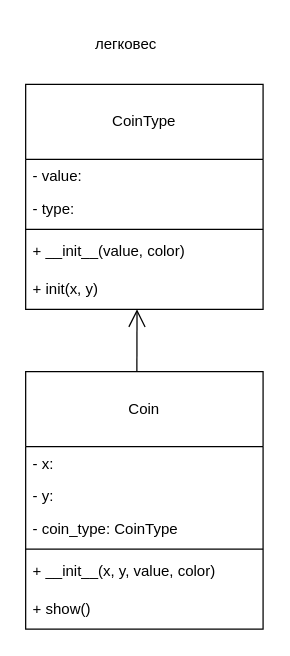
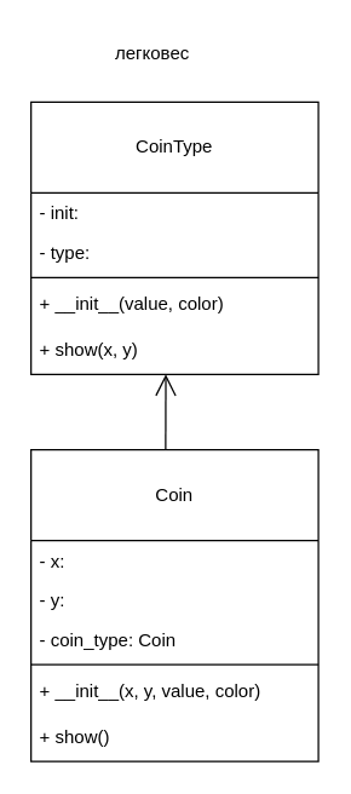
  <mxCell id="0" />
  <mxCell id="1" parent="0" />
  <mxCell id="2" value="CoinType" style="swimlane;fontStyle=0;childLayout=stackLayout;horizontal=1;startSize=60;fillColor=none;horizontalStack=0;resizeParent=1;resizeParentMax=0;resizeLast=0;collapsible=1;marginBottom=0;whiteSpace=wrap;html=1;" vertex="1" parent="1"><mxGeometry x="20" y="67" width="190" height="180" as="geometry" /></mxCell>
- <mxCell id="3" value="&lt;div&gt;- value:&lt;/div&gt;&lt;div&gt;&lt;br&gt;&lt;/div&gt;" style="text;strokeColor=none;fillColor=none;align=left;verticalAlign=top;spacingLeft=4;spacingRight=4;overflow=hidden;rotatable=0;points=[[0,0.5],[1,0.5]];portConstraint=eastwest;whiteSpace=wrap;html=1;" vertex="1" parent="2"><mxGeometry y="60" width="190" height="26" as="geometry" /></mxCell>
+ <mxCell id="3" value="&lt;div&gt;- init:&lt;/div&gt;&lt;div&gt;&lt;br&gt;&lt;/div&gt;" style="text;strokeColor=none;fillColor=none;align=left;verticalAlign=top;spacingLeft=4;spacingRight=4;overflow=hidden;rotatable=0;points=[[0,0.5],[1,0.5]];portConstraint=eastwest;whiteSpace=wrap;html=1;" vertex="1" parent="2"><mxGeometry y="60" width="190" height="26" as="geometry" /></mxCell>
  <mxCell id="4" value="- type:" style="text;strokeColor=none;fillColor=none;align=left;verticalAlign=top;spacingLeft=4;spacingRight=4;overflow=hidden;rotatable=0;points=[[0,0.5],[1,0.5]];portConstraint=eastwest;whiteSpace=wrap;html=1;" vertex="1" parent="2"><mxGeometry y="86" width="190" height="26" as="geometry" /></mxCell>
  <mxCell id="5" value="" style="line;strokeWidth=1;fillColor=none;align=left;verticalAlign=middle;spacingTop=-1;spacingLeft=3;spacingRight=3;rotatable=0;labelPosition=right;points=[];portConstraint=eastwest;strokeColor=inherit;" vertex="1" parent="2"><mxGeometry y="112" width="190" height="8" as="geometry" /></mxCell>
  <mxCell id="6" value="+ __init__(value, color)" style="text;strokeColor=none;fillColor=none;align=left;verticalAlign=top;spacingLeft=4;spacingRight=4;overflow=hidden;rotatable=0;points=[[0,0.5],[1,0.5]];portConstraint=eastwest;whiteSpace=wrap;html=1;" vertex="1" parent="2"><mxGeometry y="120" width="190" height="30" as="geometry" /></mxCell>
- <mxCell id="7" value="+ init(x, y)" style="text;strokeColor=none;fillColor=none;align=left;verticalAlign=top;spacingLeft=4;spacingRight=4;overflow=hidden;rotatable=0;points=[[0,0.5],[1,0.5]];portConstraint=eastwest;whiteSpace=wrap;html=1;" vertex="1" parent="2"><mxGeometry y="150" width="190" height="30" as="geometry" /></mxCell>
+ <mxCell id="7" value="+ show(x, y)" style="text;strokeColor=none;fillColor=none;align=left;verticalAlign=top;spacingLeft=4;spacingRight=4;overflow=hidden;rotatable=0;points=[[0,0.5],[1,0.5]];portConstraint=eastwest;whiteSpace=wrap;html=1;" vertex="1" parent="2"><mxGeometry y="150" width="190" height="30" as="geometry" /></mxCell>
  <mxCell id="8" value="Coin" style="swimlane;fontStyle=0;childLayout=stackLayout;horizontal=1;startSize=60;fillColor=none;horizontalStack=0;resizeParent=1;resizeParentMax=0;resizeLast=0;collapsible=1;marginBottom=0;whiteSpace=wrap;html=1;" vertex="1" parent="1"><mxGeometry x="20" y="297" width="190" height="206" as="geometry" /></mxCell>
  <mxCell id="9" value="&lt;div&gt;- x:&lt;/div&gt;&lt;div&gt;&lt;br&gt;&lt;/div&gt;" style="text;strokeColor=none;fillColor=none;align=left;verticalAlign=top;spacingLeft=4;spacingRight=4;overflow=hidden;rotatable=0;points=[[0,0.5],[1,0.5]];portConstraint=eastwest;whiteSpace=wrap;html=1;" vertex="1" parent="8"><mxGeometry y="60" width="190" height="26" as="geometry" /></mxCell>
  <mxCell id="10" value="- y:&amp;nbsp;" style="text;strokeColor=none;fillColor=none;align=left;verticalAlign=top;spacingLeft=4;spacingRight=4;overflow=hidden;rotatable=0;points=[[0,0.5],[1,0.5]];portConstraint=eastwest;whiteSpace=wrap;html=1;" vertex="1" parent="8"><mxGeometry y="86" width="190" height="26" as="geometry" /></mxCell>
- <mxCell id="11" value="&lt;div&gt;- coin_type: CoinType&lt;/div&gt;" style="text;strokeColor=none;fillColor=none;align=left;verticalAlign=top;spacingLeft=4;spacingRight=4;overflow=hidden;rotatable=0;points=[[0,0.5],[1,0.5]];portConstraint=eastwest;whiteSpace=wrap;html=1;" vertex="1" parent="8"><mxGeometry y="112" width="190" height="26" as="geometry" /></mxCell>
+ <mxCell id="11" value="&lt;div&gt;- coin_type: Coin&lt;/div&gt;" style="text;strokeColor=none;fillColor=none;align=left;verticalAlign=top;spacingLeft=4;spacingRight=4;overflow=hidden;rotatable=0;points=[[0,0.5],[1,0.5]];portConstraint=eastwest;whiteSpace=wrap;html=1;" vertex="1" parent="8"><mxGeometry y="112" width="190" height="26" as="geometry" /></mxCell>
  <mxCell id="12" value="" style="line;strokeWidth=1;fillColor=none;align=left;verticalAlign=middle;spacingTop=-1;spacingLeft=3;spacingRight=3;rotatable=0;labelPosition=right;points=[];portConstraint=eastwest;strokeColor=inherit;" vertex="1" parent="8"><mxGeometry y="138" width="190" height="8" as="geometry" /></mxCell>
  <mxCell id="13" value="+ __init__(x, y, value, color)" style="text;strokeColor=none;fillColor=none;align=left;verticalAlign=top;spacingLeft=4;spacingRight=4;overflow=hidden;rotatable=0;points=[[0,0.5],[1,0.5]];portConstraint=eastwest;whiteSpace=wrap;html=1;" vertex="1" parent="8"><mxGeometry y="146" width="190" height="30" as="geometry" /></mxCell>
  <mxCell id="14" value="+ show()" style="text;strokeColor=none;fillColor=none;align=left;verticalAlign=top;spacingLeft=4;spacingRight=4;overflow=hidden;rotatable=0;points=[[0,0.5],[1,0.5]];portConstraint=eastwest;whiteSpace=wrap;html=1;" vertex="1" parent="8"><mxGeometry y="176" width="190" height="30" as="geometry" /></mxCell>
  <mxCell id="15" value="" style="endArrow=open;endFill=1;endSize=12;html=1;rounded=0;entryX=0.469;entryY=1;entryDx=0;entryDy=0;entryPerimeter=0;" edge="1" parent="1" target="7"><mxGeometry width="160" relative="1" as="geometry"><mxPoint x="109" y="297" as="sourcePoint" /><mxPoint x="270" y="377" as="targetPoint" /></mxGeometry></mxCell>
  <mxCell id="16" value="легковес" style="text;html=1;align=center;verticalAlign=middle;resizable=0;points=[];autosize=1;strokeColor=none;fillColor=none;" vertex="1" parent="1"><mxGeometry x="65" y="20" width="70" height="30" as="geometry" /></mxCell>
